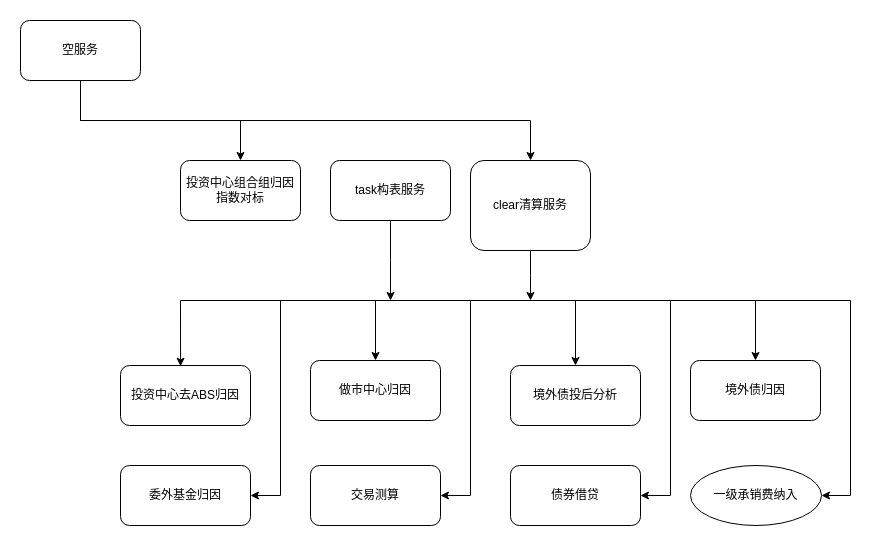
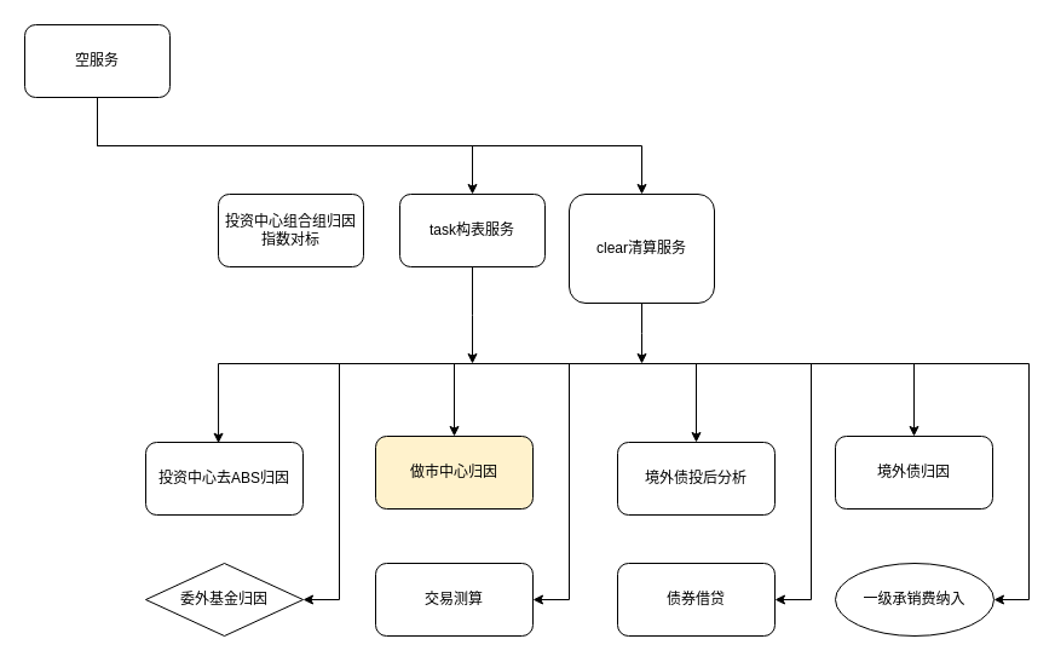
  <mxCell id="0" />
  <mxCell id="1" parent="0" />
- <mxCell id="2" value="" style="edgeStyle=orthogonalEdgeStyle;rounded=0;orthogonalLoop=1;jettySize=auto;html=1;" edge="1" parent="1" source="5" target="6"><mxGeometry relative="1" as="geometry"><Array as="points"><mxPoint x="80" y="120" /><mxPoint x="240" y="120" /></Array></mxGeometry></mxCell>
+ <mxCell id="3" value="" style="edgeStyle=orthogonalEdgeStyle;rounded=0;orthogonalLoop=1;jettySize=auto;html=1;" edge="1" parent="1" source="5" target="8"><mxGeometry relative="1" as="geometry"><Array as="points"><mxPoint x="80" y="120" /><mxPoint x="390" y="120" /></Array></mxGeometry></mxCell>
  <mxCell id="4" value="" style="edgeStyle=orthogonalEdgeStyle;rounded=0;orthogonalLoop=1;jettySize=auto;html=1;" edge="1" parent="1" source="5" target="10"><mxGeometry relative="1" as="geometry"><Array as="points"><mxPoint x="80" y="120" /><mxPoint x="530" y="120" /></Array></mxGeometry></mxCell>
  <mxCell id="5" value="空服务" style="rounded=1;whiteSpace=wrap;html=1;" vertex="1" parent="1"><mxGeometry x="20" y="20" width="120" height="60" as="geometry" /></mxCell>
  <mxCell id="6" value="投资中心组合组归因指数对标" style="rounded=1;whiteSpace=wrap;html=1;" vertex="1" parent="1"><mxGeometry x="180" y="160" width="120" height="60" as="geometry" /></mxCell>
  <mxCell id="7" style="edgeStyle=orthogonalEdgeStyle;rounded=0;orthogonalLoop=1;jettySize=auto;html=1;exitX=0.5;exitY=1;exitDx=0;exitDy=0;" edge="1" parent="1" source="8"><mxGeometry relative="1" as="geometry"><mxPoint x="390" y="300" as="targetPoint" /></mxGeometry></mxCell>
  <mxCell id="8" value="task构表服务" style="rounded=1;whiteSpace=wrap;html=1;" vertex="1" parent="1"><mxGeometry x="330" y="160" width="120" height="60" as="geometry" /></mxCell>
  <mxCell id="9" style="edgeStyle=orthogonalEdgeStyle;rounded=0;orthogonalLoop=1;jettySize=auto;html=1;exitX=0.5;exitY=1;exitDx=0;exitDy=0;" edge="1" parent="1" source="10"><mxGeometry relative="1" as="geometry"><mxPoint x="530" y="300" as="targetPoint" /></mxGeometry></mxCell>
  <mxCell id="10" value="clear清算服务" style="whiteSpace=wrap;html=1;rounded=1;" vertex="1" parent="1"><mxGeometry x="470" y="160" width="120" height="90" as="geometry" /></mxCell>
  <mxCell id="11" value="境外债投后分析" style="rounded=1;whiteSpace=wrap;html=1;" vertex="1" parent="1"><mxGeometry x="510" y="365" width="130" height="60" as="geometry" /></mxCell>
- <mxCell id="12" value="做市中心归因" style="rounded=1;whiteSpace=wrap;html=1;" vertex="1" parent="1"><mxGeometry x="310" y="360" width="130" height="60" as="geometry" /></mxCell>
+ <mxCell id="12" value="做市中心归因" style="rounded=1;whiteSpace=wrap;html=1;fillColor=#fff2cc;" vertex="1" parent="1"><mxGeometry x="310" y="360" width="130" height="60" as="geometry" /></mxCell>
  <mxCell id="13" value="投资中心去ABS归因" style="rounded=1;whiteSpace=wrap;html=1;" vertex="1" parent="1"><mxGeometry x="120" y="365" width="130" height="60" as="geometry" /></mxCell>
  <mxCell id="14" value="境外债归因" style="rounded=1;whiteSpace=wrap;html=1;" vertex="1" parent="1"><mxGeometry x="690" y="360" width="130" height="60" as="geometry" /></mxCell>
- <mxCell id="15" value="委外基金归因" style="rounded=1;whiteSpace=wrap;html=1;" vertex="1" parent="1"><mxGeometry x="120" y="465" width="130" height="60" as="geometry" /></mxCell>
+ <mxCell id="15" value="委外基金归因" style="rhombus;whiteSpace=wrap;html=1;" vertex="1" parent="1"><mxGeometry x="120" y="465" width="130" height="60" as="geometry" /></mxCell>
  <mxCell id="16" value="交易测算" style="rounded=1;whiteSpace=wrap;html=1;" vertex="1" parent="1"><mxGeometry x="310" y="465" width="130" height="60" as="geometry" /></mxCell>
  <mxCell id="17" value="债券借贷" style="rounded=1;whiteSpace=wrap;html=1;" vertex="1" parent="1"><mxGeometry x="510" y="465" width="130" height="60" as="geometry" /></mxCell>
  <mxCell id="18" value="一级承销费纳入" style="ellipse;whiteSpace=wrap;html=1;" vertex="1" parent="1"><mxGeometry x="690" y="465" width="131" height="60" as="geometry" /></mxCell>
  <mxCell id="19" value="" style="endArrow=none;html=1;rounded=0;edgeStyle=orthogonalEdgeStyle;" edge="1" parent="1"><mxGeometry width="50" height="50" relative="1" as="geometry"><mxPoint x="180" y="300" as="sourcePoint" /><mxPoint x="850" y="300" as="targetPoint" /></mxGeometry></mxCell>
  <mxCell id="20" value="" style="endArrow=classic;html=1;rounded=0;entryX=0.462;entryY=0.012;entryDx=0;entryDy=0;entryPerimeter=0;" edge="1" parent="1" target="13"><mxGeometry width="50" height="50" relative="1" as="geometry"><mxPoint x="180" y="300" as="sourcePoint" /><mxPoint x="410" y="250" as="targetPoint" /></mxGeometry></mxCell>
  <mxCell id="21" value="" style="endArrow=classic;html=1;rounded=0;entryX=1;entryY=0.5;entryDx=0;entryDy=0;" edge="1" parent="1" target="15"><mxGeometry width="50" height="50" relative="1" as="geometry"><mxPoint x="280" y="300" as="sourcePoint" /><mxPoint x="410" y="250" as="targetPoint" /><Array as="points"><mxPoint x="280" y="495" /></Array></mxGeometry></mxCell>
  <mxCell id="22" value="" style="endArrow=classic;html=1;rounded=0;" edge="1" parent="1" target="12"><mxGeometry width="50" height="50" relative="1" as="geometry"><mxPoint x="375" y="300" as="sourcePoint" /><mxPoint x="410" y="250" as="targetPoint" /></mxGeometry></mxCell>
  <mxCell id="23" value="" style="endArrow=classic;html=1;rounded=0;entryX=1;entryY=0.5;entryDx=0;entryDy=0;" edge="1" parent="1" target="16"><mxGeometry width="50" height="50" relative="1" as="geometry"><mxPoint x="470" y="300" as="sourcePoint" /><mxPoint x="470" y="490" as="targetPoint" /><Array as="points"><mxPoint x="470" y="495" /></Array></mxGeometry></mxCell>
  <mxCell id="24" value="" style="endArrow=classic;html=1;rounded=0;entryX=0.5;entryY=0;entryDx=0;entryDy=0;" edge="1" parent="1" target="11"><mxGeometry width="50" height="50" relative="1" as="geometry"><mxPoint x="575" y="300" as="sourcePoint" /><mxPoint x="490" y="270" as="targetPoint" /></mxGeometry></mxCell>
  <mxCell id="25" value="" style="endArrow=classic;html=1;rounded=0;entryX=1;entryY=0.5;entryDx=0;entryDy=0;" edge="1" parent="1" target="17"><mxGeometry width="50" height="50" relative="1" as="geometry"><mxPoint x="670" y="300" as="sourcePoint" /><mxPoint x="490" y="270" as="targetPoint" /><Array as="points"><mxPoint x="670" y="495" /></Array></mxGeometry></mxCell>
  <mxCell id="26" value="" style="endArrow=classic;html=1;rounded=0;entryX=0.5;entryY=0;entryDx=0;entryDy=0;" edge="1" parent="1" target="14"><mxGeometry width="50" height="50" relative="1" as="geometry"><mxPoint x="755" y="300" as="sourcePoint" /><mxPoint x="490" y="270" as="targetPoint" /></mxGeometry></mxCell>
  <mxCell id="27" value="" style="endArrow=classic;html=1;rounded=0;entryX=1;entryY=0.5;entryDx=0;entryDy=0;" edge="1" parent="1" target="18"><mxGeometry width="50" height="50" relative="1" as="geometry"><mxPoint x="850" y="300" as="sourcePoint" /><mxPoint x="490" y="270" as="targetPoint" /><Array as="points"><mxPoint x="850" y="495" /></Array></mxGeometry></mxCell>
